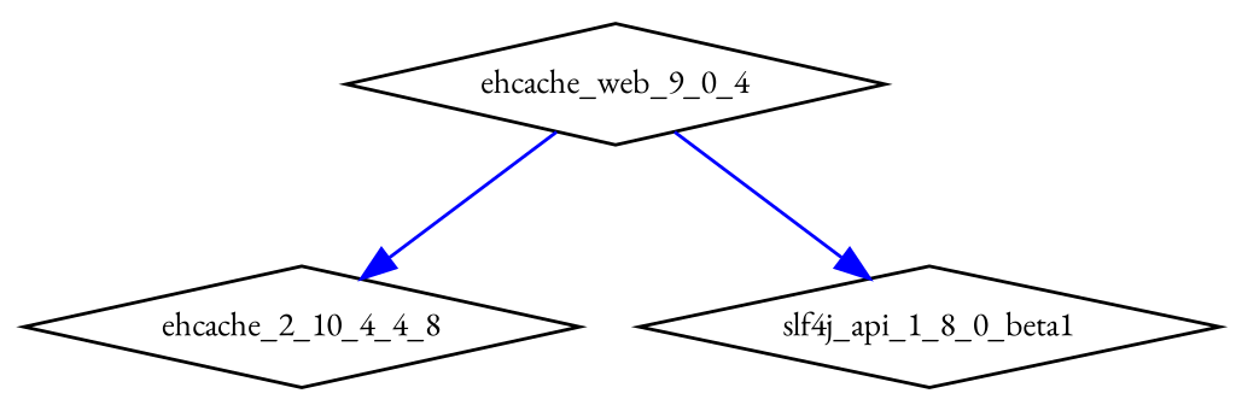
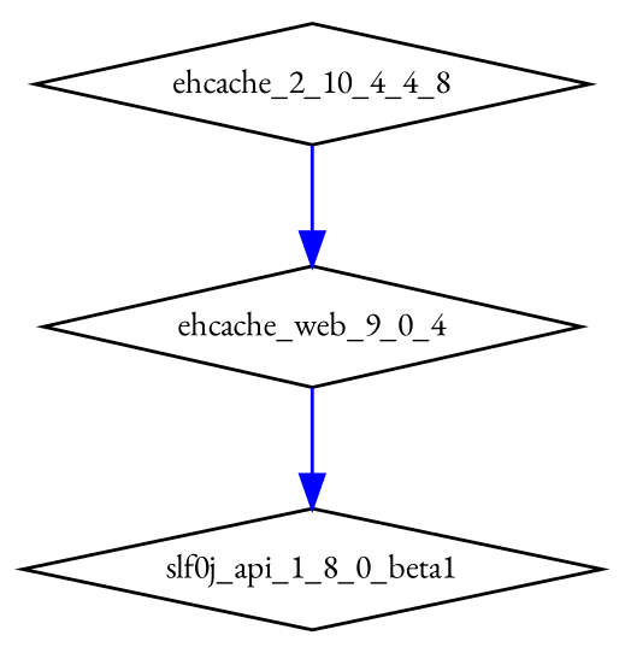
  digraph {
    fontname="EB Garamond"
    node [fontname="EB Garamond" fontsize=10.0 shape=diamond]
    edge [color=blue fontname="EB Garamond"]
    n1 [label=ehcache_web_9_0_4]
    ehcache_2_10_4_4_8
-   slf4j_api_1_8_0_beta1
-   n1 -> ehcache_2_10_4_4_8
+   slf4j_api_1_8_0_beta1 [label=slf0j_api_1_8_0_beta1]
+   ehcache_2_10_4_4_8 -> n1
    n1 -> slf4j_api_1_8_0_beta1
  }
